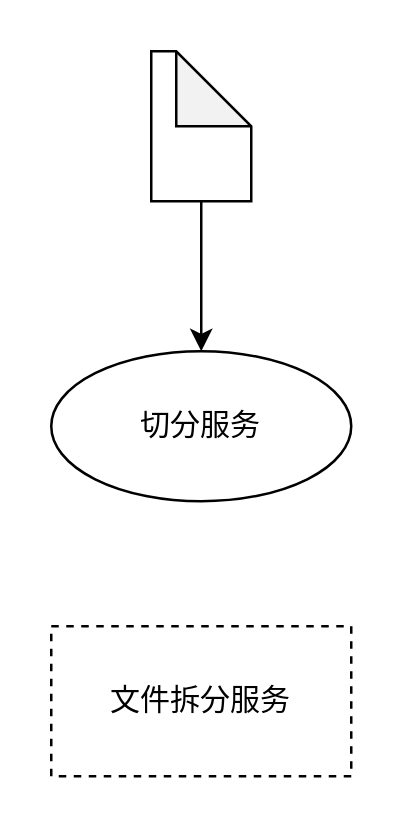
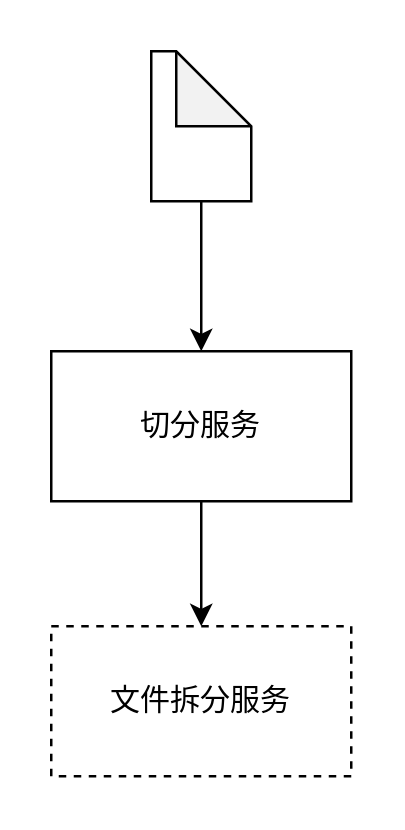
  <mxCell id="0" />
  <mxCell id="1" parent="0" />
  <mxCell id="2" value="文件拆分服务" style="rounded=0;whiteSpace=wrap;html=1;dashed=1;" vertex="1" parent="1"><mxGeometry x="20" y="250" width="120" height="60" as="geometry" /></mxCell>
- <mxCell id="4" value="切分服务" style="ellipse;whiteSpace=wrap;html=1;" vertex="1" parent="1"><mxGeometry x="20" y="140" width="120" height="60" as="geometry" /></mxCell>
+ <mxCell id="3" style="edgeStyle=orthogonalEdgeStyle;rounded=0;orthogonalLoop=1;jettySize=auto;html=1;exitX=0.5;exitY=1;exitDx=0;exitDy=0;entryX=0.5;entryY=0;entryDx=0;entryDy=0;" edge="1" parent="1" source="4" target="2"><mxGeometry relative="1" as="geometry" /></mxCell>
+ <mxCell id="4" value="切分服务" style="rounded=0;whiteSpace=wrap;html=1;" vertex="1" parent="1"><mxGeometry x="20" y="140" width="120" height="60" as="geometry" /></mxCell>
  <mxCell id="5" style="edgeStyle=orthogonalEdgeStyle;rounded=0;orthogonalLoop=1;jettySize=auto;html=1;exitX=0.5;exitY=1;exitDx=0;exitDy=0;exitPerimeter=0;entryX=0.5;entryY=0;entryDx=0;entryDy=0;" edge="1" parent="1" source="6" target="4"><mxGeometry relative="1" as="geometry" /></mxCell>
  <mxCell id="6" value="" style="shape=note;whiteSpace=wrap;html=1;backgroundOutline=1;darkOpacity=0.05;" vertex="1" parent="1"><mxGeometry x="60" y="20" width="40" height="60" as="geometry" /></mxCell>
